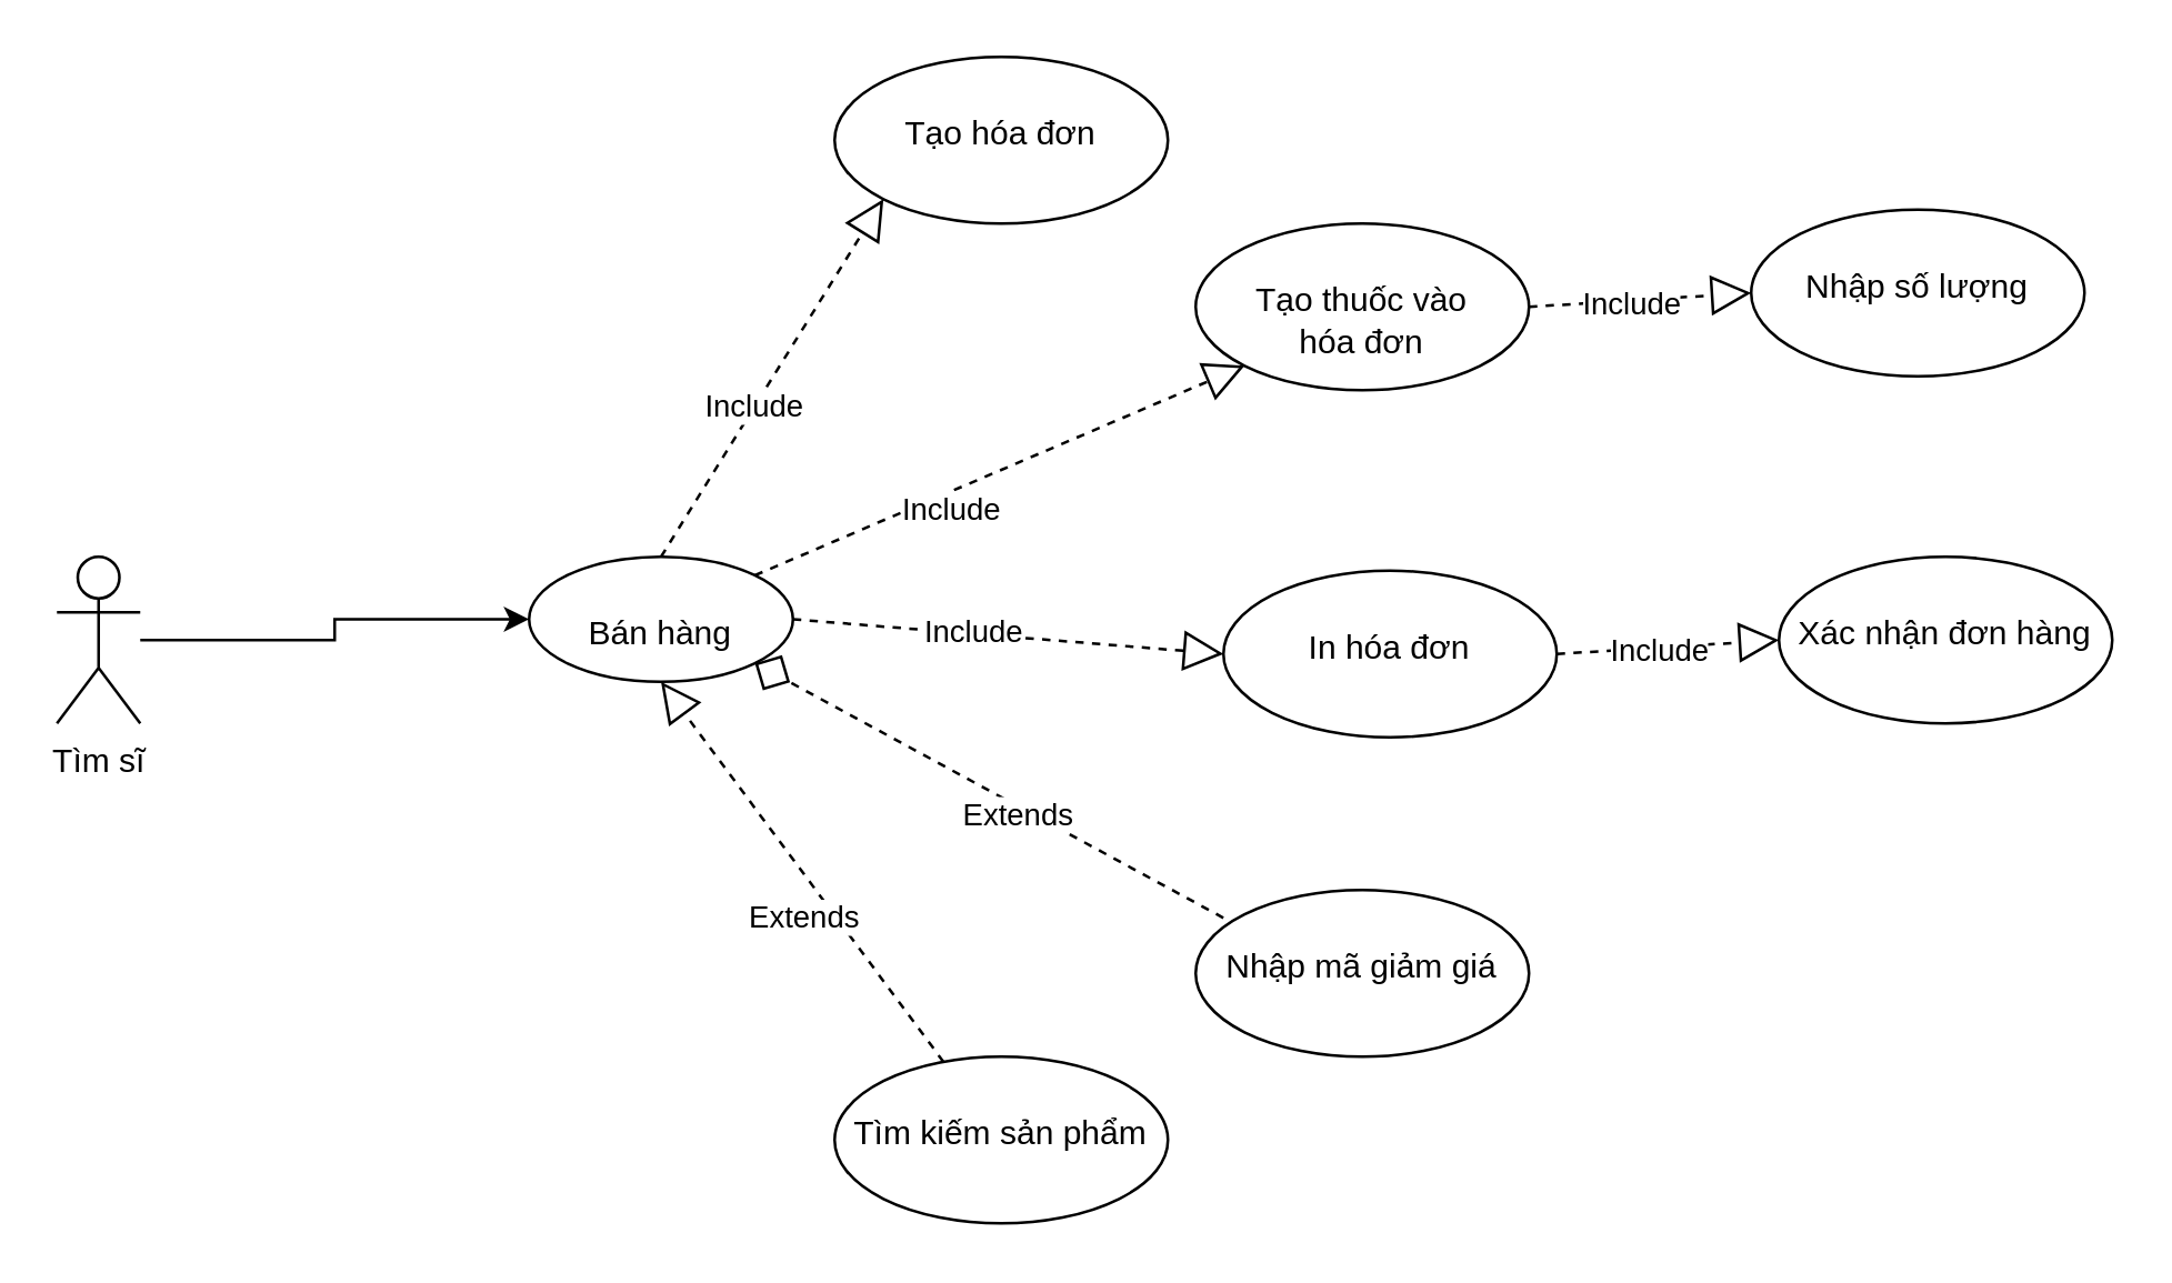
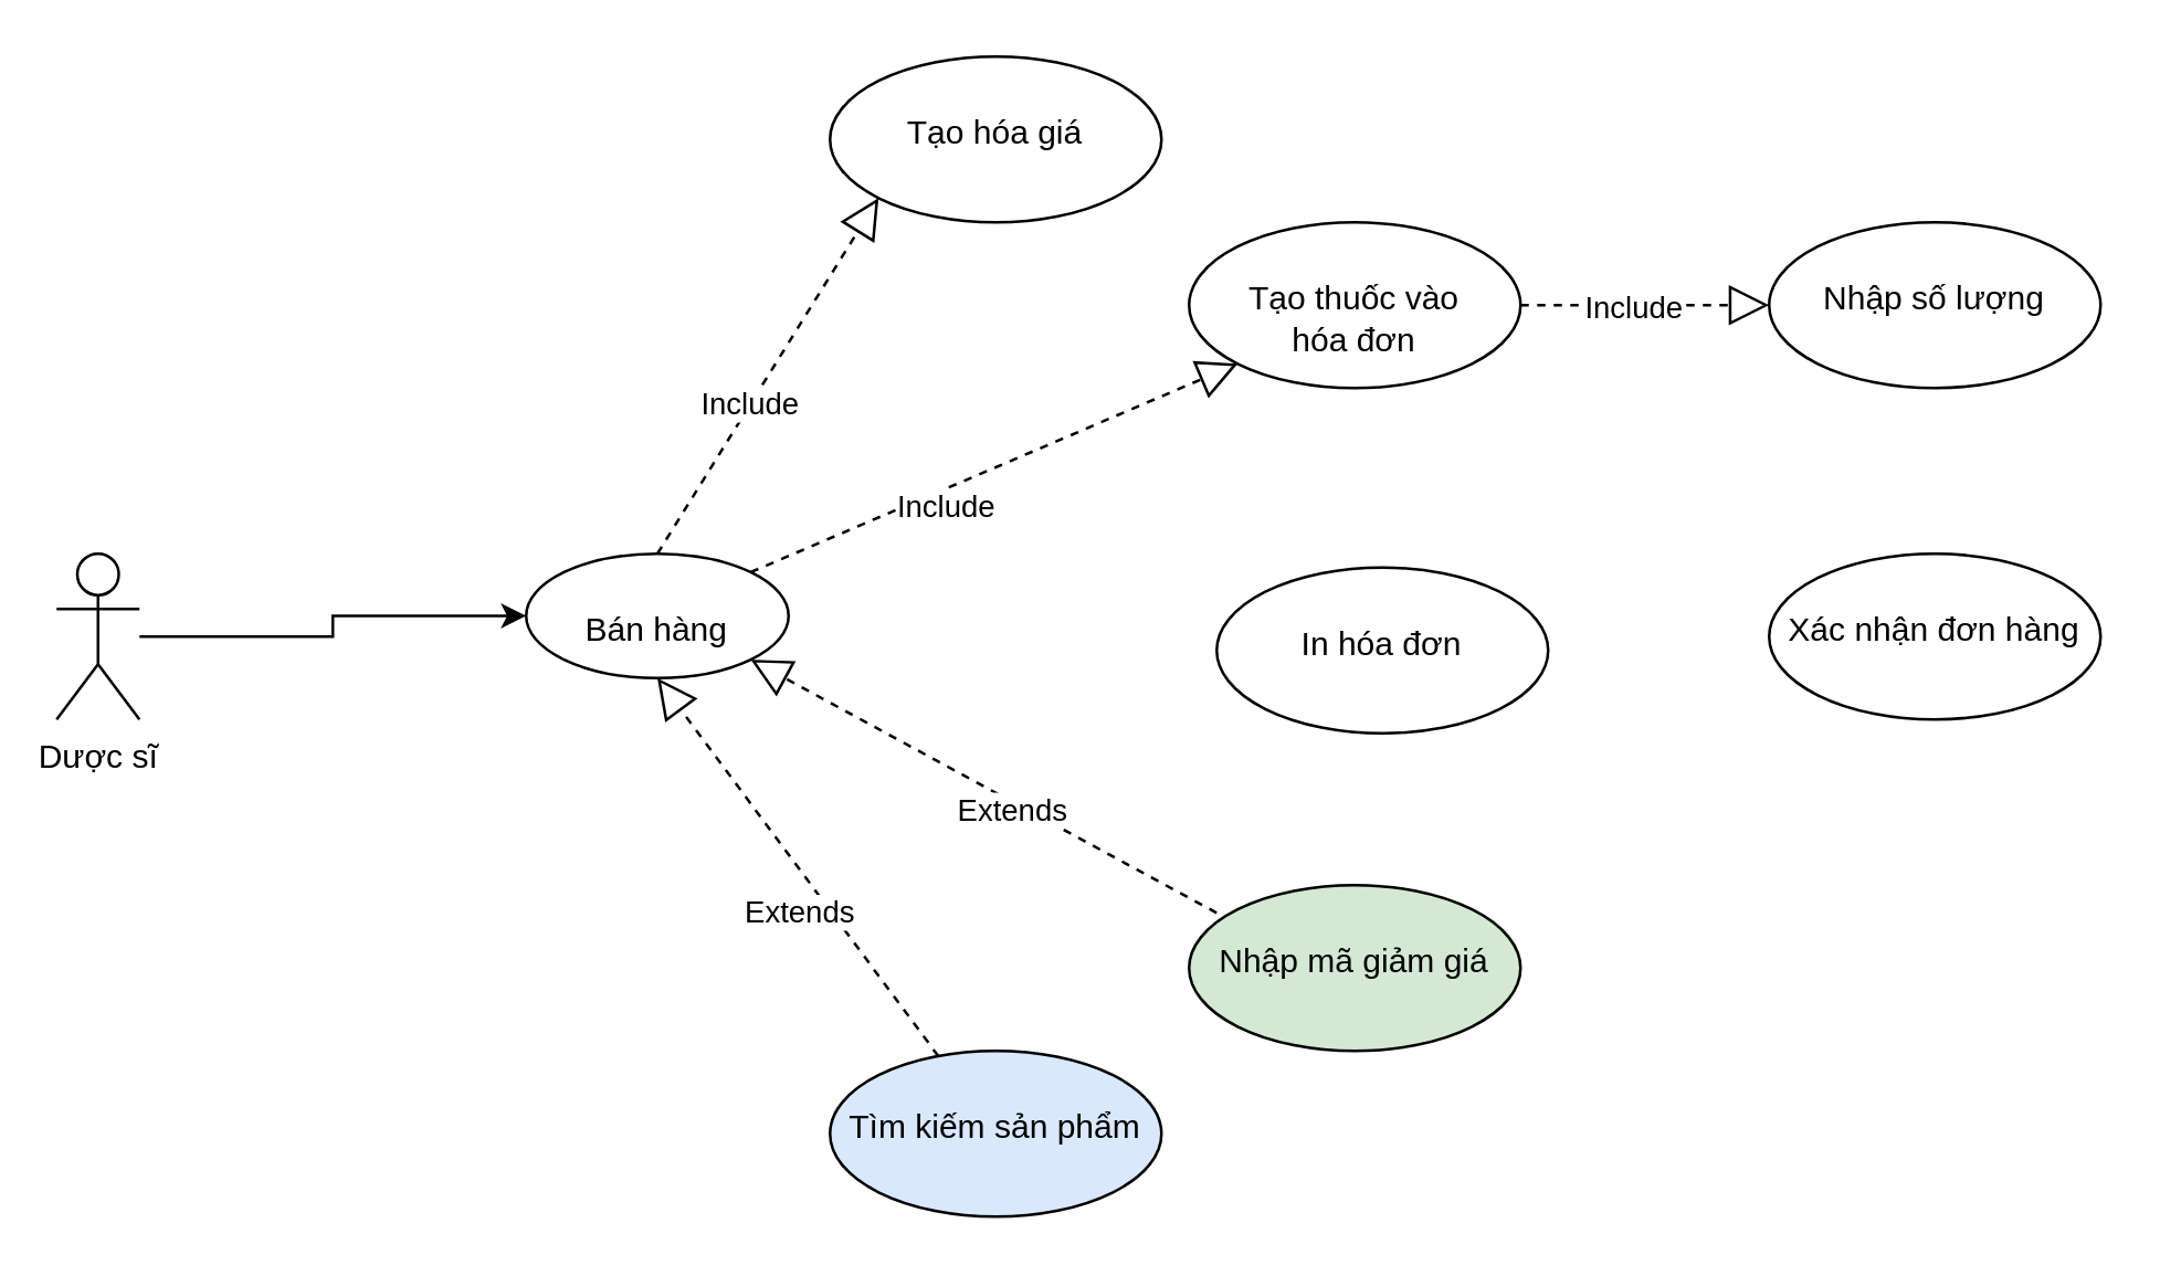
  <mxCell id="0" />
  <mxCell id="1" parent="0" />
  <mxCell id="2" value="" style="edgeStyle=orthogonalEdgeStyle;rounded=0;orthogonalLoop=1;jettySize=auto;html=1;" parent="1" source="3" target="4" edge="1"><mxGeometry relative="1" as="geometry" /></mxCell>
- <mxCell id="3" value="Tìm sĩ" style="shape=umlActor;verticalLabelPosition=bottom;verticalAlign=top;html=1;outlineConnect=0;" parent="1" vertex="1"><mxGeometry x="20" y="200" width="30" height="60" as="geometry" /></mxCell>
+ <mxCell id="3" value="Dược sĩ" style="shape=umlActor;verticalLabelPosition=bottom;verticalAlign=top;html=1;outlineConnect=0;" parent="1" vertex="1"><mxGeometry x="20" y="200" width="30" height="60" as="geometry" /></mxCell>
  <mxCell id="4" value="&lt;br&gt;Bán hàng" style="ellipse;whiteSpace=wrap;html=1;verticalAlign=top;" parent="1" vertex="1"><mxGeometry x="190" y="200" width="95" height="45" as="geometry" /></mxCell>
  <mxCell id="5" value="&lt;br&gt;In hóa đơn" style="ellipse;whiteSpace=wrap;html=1;verticalAlign=top;" parent="1" vertex="1"><mxGeometry x="440" y="205" width="120" height="60" as="geometry" /></mxCell>
- <mxCell id="6" value="" style="endArrow=block;dashed=1;endFill=0;endSize=12;html=1;rounded=0;entryX=0;entryY=0.5;entryDx=0;entryDy=0;exitX=1;exitY=0.5;exitDx=0;exitDy=0;" parent="1" source="4" target="5" edge="1"><mxGeometry width="160" relative="1" as="geometry"><mxPoint x="200" y="340" as="sourcePoint" /><mxPoint x="360" y="340" as="targetPoint" /></mxGeometry></mxCell>
- <mxCell id="7" value="Include" style="edgeLabel;html=1;align=center;verticalAlign=middle;resizable=0;points=[];" parent="6" vertex="1" connectable="0"><mxGeometry x="-0.357" y="3" relative="1" as="geometry"><mxPoint x="14" y="3" as="offset" /></mxGeometry></mxCell>
- <mxCell id="8" value="&lt;br&gt;Tìm kiếm sản phẩm" style="ellipse;whiteSpace=wrap;html=1;verticalAlign=top;" parent="1" vertex="1"><mxGeometry x="300" y="380" width="120" height="60" as="geometry" /></mxCell>
+ <mxCell id="8" value="&lt;br&gt;Tìm kiếm sản phẩm" style="ellipse;whiteSpace=wrap;html=1;verticalAlign=top;fillColor=#dae8fc;" parent="1" vertex="1"><mxGeometry x="300" y="380" width="120" height="60" as="geometry" /></mxCell>
  <mxCell id="9" value="" style="endArrow=block;dashed=1;endFill=0;endSize=12;html=1;rounded=0;entryX=0.5;entryY=1;entryDx=0;entryDy=0;" parent="1" source="8" target="4" edge="1"><mxGeometry width="160" relative="1" as="geometry"><mxPoint x="200" y="340" as="sourcePoint" /><mxPoint x="360" y="340" as="targetPoint" /></mxGeometry></mxCell>
  <mxCell id="10" value="Extends" style="edgeLabel;html=1;align=center;verticalAlign=middle;resizable=0;points=[];" parent="9" vertex="1" connectable="0"><mxGeometry x="-0.314" relative="1" as="geometry"><mxPoint x="-16" y="-6" as="offset" /></mxGeometry></mxCell>
- <mxCell id="11" value="&lt;br&gt;Tạo hóa đơn" style="ellipse;whiteSpace=wrap;html=1;verticalAlign=top;" parent="1" vertex="1"><mxGeometry x="300" y="20" width="120" height="60" as="geometry" /></mxCell>
+ <mxCell id="11" value="&lt;br&gt;Tạo hóa giá" style="ellipse;whiteSpace=wrap;html=1;verticalAlign=top;" parent="1" vertex="1"><mxGeometry x="300" y="20" width="120" height="60" as="geometry" /></mxCell>
  <mxCell id="12" value="" style="endArrow=block;dashed=1;endFill=0;endSize=12;html=1;rounded=0;entryX=0;entryY=1;entryDx=0;entryDy=0;exitX=0.5;exitY=0;exitDx=0;exitDy=0;" parent="1" source="4" target="11" edge="1"><mxGeometry width="160" relative="1" as="geometry"><mxPoint x="320" y="240" as="sourcePoint" /><mxPoint x="370" y="350" as="targetPoint" /></mxGeometry></mxCell>
  <mxCell id="13" value="Include" style="edgeLabel;html=1;align=center;verticalAlign=middle;resizable=0;points=[];" parent="12" vertex="1" connectable="0"><mxGeometry x="-0.357" y="3" relative="1" as="geometry"><mxPoint x="10" y="-11" as="offset" /></mxGeometry></mxCell>
  <mxCell id="14" value="&lt;br&gt;Tạo thuốc vào&lt;br&gt;hóa đơn" style="ellipse;whiteSpace=wrap;html=1;verticalAlign=top;" parent="1" vertex="1"><mxGeometry x="430" y="80" width="120" height="60" as="geometry" /></mxCell>
  <mxCell id="15" value="" style="endArrow=block;dashed=1;endFill=0;endSize=12;html=1;rounded=0;exitX=1;exitY=0;exitDx=0;exitDy=0;entryX=0;entryY=1;entryDx=0;entryDy=0;" parent="1" source="4" target="14" edge="1"><mxGeometry width="160" relative="1" as="geometry"><mxPoint x="320" y="240" as="sourcePoint" /><mxPoint x="500" y="240" as="targetPoint" /></mxGeometry></mxCell>
  <mxCell id="16" value="Include" style="edgeLabel;html=1;align=center;verticalAlign=middle;resizable=0;points=[];" parent="15" vertex="1" connectable="0"><mxGeometry x="-0.357" y="3" relative="1" as="geometry"><mxPoint x="14" y="3" as="offset" /></mxGeometry></mxCell>
- <mxCell id="17" value="&lt;br&gt;Nhập số lượng" style="ellipse;whiteSpace=wrap;html=1;verticalAlign=top;" parent="1" vertex="1"><mxGeometry x="630" y="75" width="120" height="60" as="geometry" /></mxCell>
+ <mxCell id="17" value="&lt;br&gt;Nhập số lượng" style="ellipse;whiteSpace=wrap;html=1;verticalAlign=top;" parent="1" vertex="1"><mxGeometry x="640" y="80" width="120" height="60" as="geometry" /></mxCell>
  <mxCell id="18" value="" style="endArrow=block;dashed=1;endFill=0;endSize=12;html=1;rounded=0;entryX=0;entryY=0.5;entryDx=0;entryDy=0;exitX=1;exitY=0.5;exitDx=0;exitDy=0;" parent="1" source="14" target="17" edge="1"><mxGeometry width="160" relative="1" as="geometry"><mxPoint x="290" y="180" as="sourcePoint" /><mxPoint x="450" y="180" as="targetPoint" /></mxGeometry></mxCell>
  <mxCell id="19" value="Include" style="edgeLabel;html=1;align=center;verticalAlign=middle;resizable=0;points=[];" parent="18" vertex="1" connectable="0"><mxGeometry x="-0.477" relative="1" as="geometry"><mxPoint x="16" as="offset" /></mxGeometry></mxCell>
- <mxCell id="20" value="&lt;br&gt;Nhập mã giảm giá" style="ellipse;whiteSpace=wrap;html=1;verticalAlign=top;" parent="1" vertex="1"><mxGeometry x="430" y="320" width="120" height="60" as="geometry" /></mxCell>
- <mxCell id="21" value="" style="endArrow=diamond;dashed=1;endFill=0;endSize=12;html=1;rounded=0;entryX=1;entryY=1;entryDx=0;entryDy=0;exitX=0.083;exitY=0.167;exitDx=0;exitDy=0;exitPerimeter=0;" parent="1" source="20" target="4" edge="1"><mxGeometry width="160" relative="1" as="geometry"><mxPoint x="440" y="300" as="sourcePoint" /><mxPoint x="370" y="230" as="targetPoint" /></mxGeometry></mxCell>
+ <mxCell id="20" value="&lt;br&gt;Nhập mã giảm giá" style="ellipse;whiteSpace=wrap;html=1;verticalAlign=top;fillColor=#d5e8d4;" parent="1" vertex="1"><mxGeometry x="430" y="320" width="120" height="60" as="geometry" /></mxCell>
+ <mxCell id="21" value="" style="endArrow=block;dashed=1;endFill=0;endSize=12;html=1;rounded=0;entryX=1;entryY=1;entryDx=0;entryDy=0;exitX=0.083;exitY=0.167;exitDx=0;exitDy=0;exitPerimeter=0;" parent="1" source="20" target="4" edge="1"><mxGeometry width="160" relative="1" as="geometry"><mxPoint x="440" y="300" as="sourcePoint" /><mxPoint x="370" y="230" as="targetPoint" /></mxGeometry></mxCell>
  <mxCell id="22" value="Extends" style="edgeLabel;html=1;align=center;verticalAlign=middle;resizable=0;points=[];" parent="21" vertex="1" connectable="0"><mxGeometry x="-0.314" relative="1" as="geometry"><mxPoint x="-16" y="-6" as="offset" /></mxGeometry></mxCell>
  <mxCell id="23" value="&lt;br&gt;Xác nhận đơn hàng" style="ellipse;whiteSpace=wrap;html=1;verticalAlign=top;" parent="1" vertex="1"><mxGeometry x="640" y="200" width="120" height="60" as="geometry" /></mxCell>
- <mxCell id="24" value="" style="endArrow=block;dashed=1;endFill=0;endSize=12;html=1;rounded=0;entryX=0;entryY=0.5;entryDx=0;entryDy=0;exitX=1;exitY=0.5;exitDx=0;exitDy=0;" parent="1" source="5" target="23" edge="1"><mxGeometry width="160" relative="1" as="geometry"><mxPoint x="560" y="180" as="sourcePoint" /><mxPoint x="650" y="180" as="targetPoint" /></mxGeometry></mxCell>
- <mxCell id="25" value="Include" style="edgeLabel;html=1;align=center;verticalAlign=middle;resizable=0;points=[];" parent="24" vertex="1" connectable="0"><mxGeometry x="-0.477" relative="1" as="geometry"><mxPoint x="16" as="offset" /></mxGeometry></mxCell>
